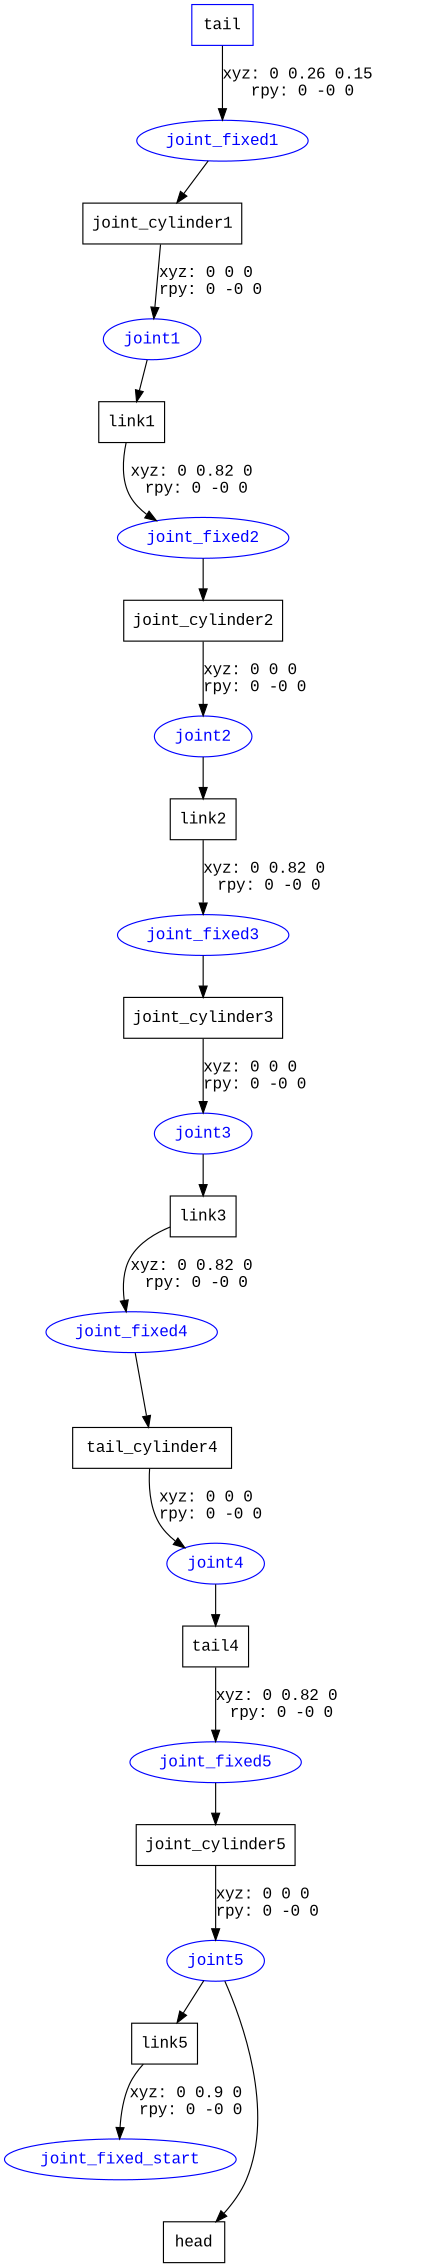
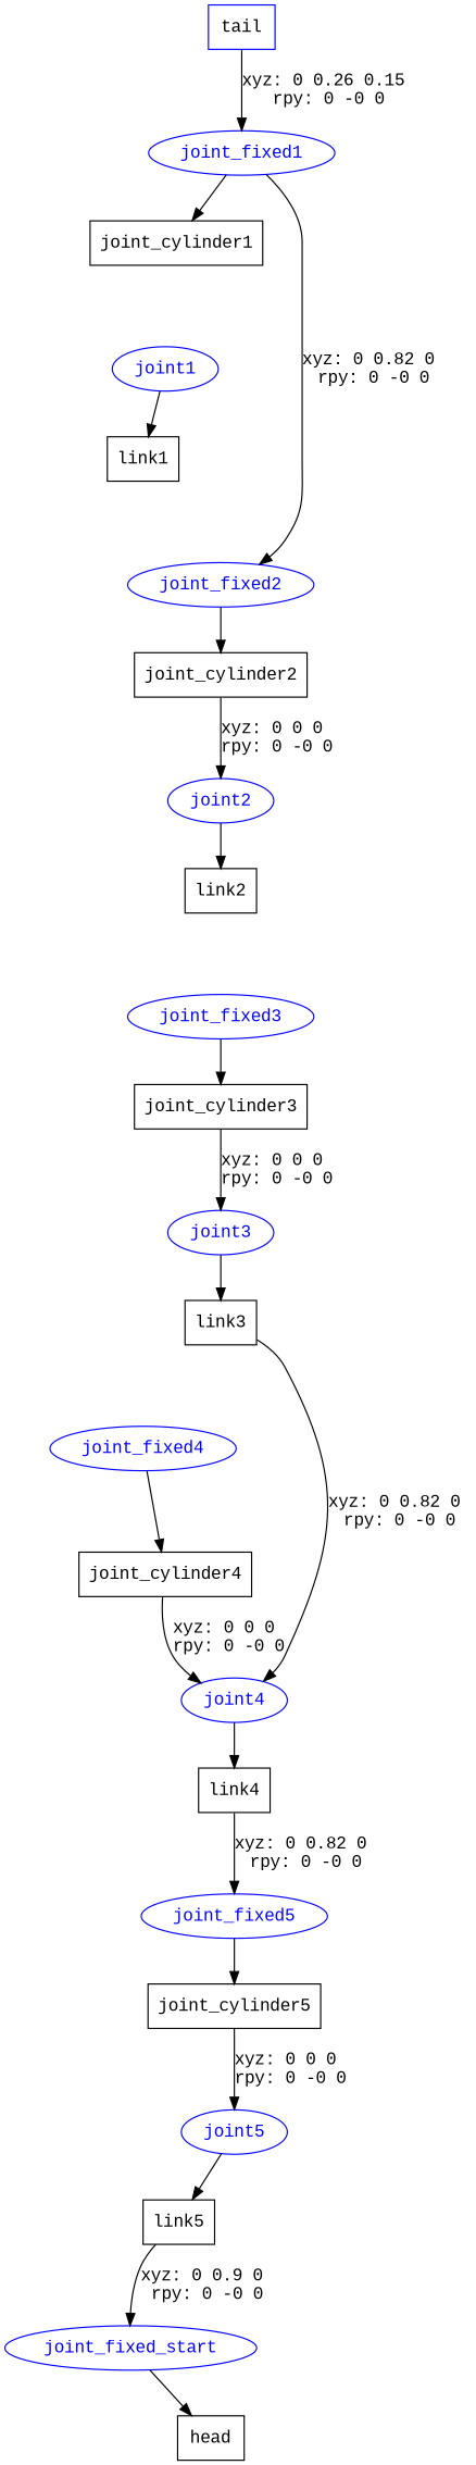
  digraph {
    fontname="Liberation Mono"
    node [color=blue fontname="Liberation Mono" shape=box]
    edge [fontname="Liberation Mono"]
    n1 [label=tail]
    joint_fixed1 [fontcolor=blue shape=ellipse]
    n3 [label=joint_cylinder1 color=""]
    joint1 [fontcolor=blue shape=ellipse]
    n5 [label=link1 color=""]
    joint_fixed2 [fontcolor=blue shape=ellipse]
    n7 [label=joint_cylinder2 color=""]
    joint2 [fontcolor=blue shape=ellipse]
    n9 [label=link2 color=""]
    joint_fixed3 [fontcolor=blue shape=ellipse]
    n11 [label=joint_cylinder3 color=""]
    joint3 [fontcolor=blue shape=ellipse]
    n13 [label=link3 color=""]
    joint_fixed4 [fontcolor=blue shape=ellipse]
-   n15 [label=tail_cylinder4 color=""]
+   n15 [label=joint_cylinder4 color=""]
    joint4 [fontcolor=blue shape=ellipse]
-   n17 [label=tail4 color=""]
+   n17 [label=link4 color=""]
    joint_fixed5 [fontcolor=blue shape=ellipse]
    n19 [label=joint_cylinder5 color=""]
    joint5 [fontcolor=blue shape=ellipse]
    n21 [label=link5 color=""]
    joint_fixed_start [fontcolor=blue shape=ellipse]
    n23 [label=head color=""]
    n1 -> joint_fixed1 [label="xyz: 0 0.26 0.15 \nrpy: 0 -0 0"]
    joint_fixed1 -> n3
-   n3 -> joint1 [label="xyz: 0 0 0 \nrpy: 0 -0 0"]
    joint1 -> n5
-   n5 -> joint_fixed2 [label="xyz: 0 0.82 0 \nrpy: 0 -0 0"]
+   joint_fixed1 -> joint_fixed2 [label="xyz: 0 0.82 0 \nrpy: 0 -0 0"]
    joint_fixed2 -> n7
    n7 -> joint2 [label="xyz: 0 0 0 \nrpy: 0 -0 0"]
    joint2 -> n9
-   n9 -> joint_fixed3 [label="xyz: 0 0.82 0 \nrpy: 0 -0 0"]
    joint_fixed3 -> n11
    n11 -> joint3 [label="xyz: 0 0 0 \nrpy: 0 -0 0"]
    joint3 -> n13
-   n13 -> joint_fixed4 [label="xyz: 0 0.82 0 \nrpy: 0 -0 0"]
+   n13 -> joint4 [label="xyz: 0 0.82 0 \nrpy: 0 -0 0"]
    joint_fixed4 -> n15
    n15 -> joint4 [label="xyz: 0 0 0 \nrpy: 0 -0 0"]
    joint4 -> n17
    n17 -> joint_fixed5 [label="xyz: 0 0.82 0 \nrpy: 0 -0 0"]
    joint_fixed5 -> n19
    n19 -> joint5 [label="xyz: 0 0 0 \nrpy: 0 -0 0"]
    joint5 -> n21
    n21 -> joint_fixed_start [label="xyz: 0 0.9 0 \nrpy: 0 -0 0"]
-   joint5 -> n23
+   joint_fixed_start -> n23
  }
